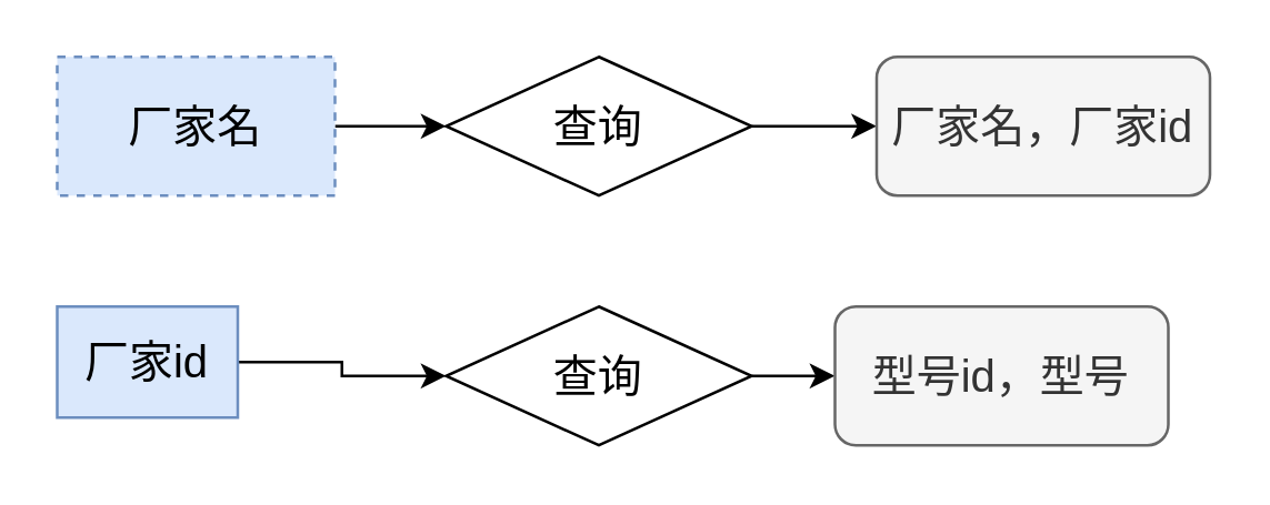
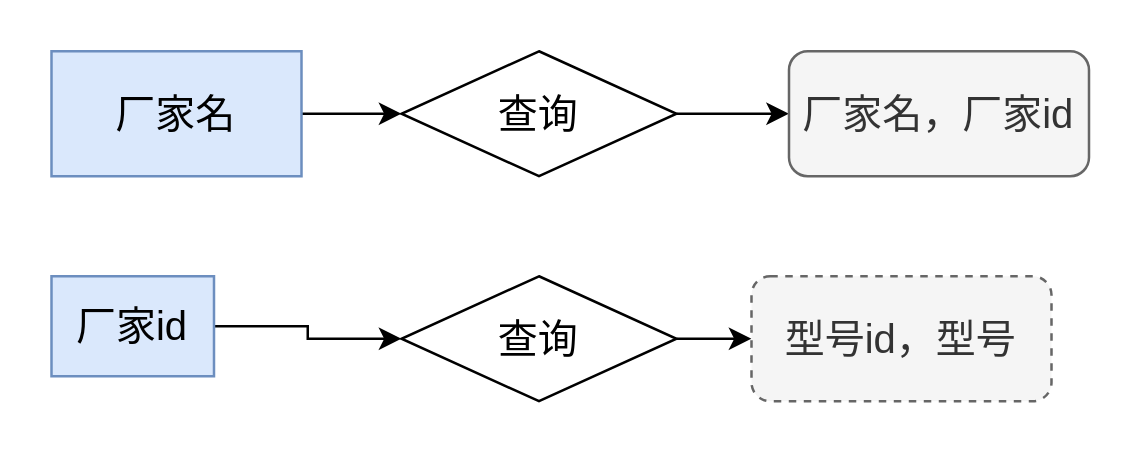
  <mxCell id="0" />
  <mxCell id="1" parent="0" />
  <mxCell id="2" style="edgeStyle=orthogonalEdgeStyle;rounded=0;orthogonalLoop=1;jettySize=auto;html=1;exitX=1;exitY=0.5;exitDx=0;exitDy=0;entryX=0;entryY=0.5;entryDx=0;entryDy=0;fontSize=16;" edge="1" parent="1" source="3" target="5"><mxGeometry relative="1" as="geometry" /></mxCell>
- <mxCell id="3" value="&lt;font style=&quot;font-size: 16px;&quot;&gt;厂家名&lt;/font&gt;" style="rounded=0;whiteSpace=wrap;html=1;fillColor=#dae8fc;strokeColor=#6c8ebf;dashed=1;" vertex="1" parent="1"><mxGeometry x="20" y="20" width="100" height="50" as="geometry" /></mxCell>
+ <mxCell id="3" value="&lt;font style=&quot;font-size: 16px;&quot;&gt;厂家名&lt;/font&gt;" style="rounded=0;whiteSpace=wrap;html=1;fillColor=#dae8fc;strokeColor=#6c8ebf;" vertex="1" parent="1"><mxGeometry x="20" y="20" width="100" height="50" as="geometry" /></mxCell>
  <mxCell id="4" style="edgeStyle=orthogonalEdgeStyle;rounded=0;orthogonalLoop=1;jettySize=auto;html=1;exitX=1;exitY=0.5;exitDx=0;exitDy=0;entryX=0;entryY=0.5;entryDx=0;entryDy=0;fontSize=16;" edge="1" parent="1" source="5" target="6"><mxGeometry relative="1" as="geometry" /></mxCell>
  <mxCell id="5" value="查询" style="rhombus;whiteSpace=wrap;html=1;fontSize=16;" vertex="1" parent="1"><mxGeometry x="160" y="20" width="110" height="50" as="geometry" /></mxCell>
  <mxCell id="6" value="厂家名，厂家id" style="rounded=1;whiteSpace=wrap;html=1;fontSize=16;fillColor=#f5f5f5;strokeColor=#666666;fontColor=#333333;" vertex="1" parent="1"><mxGeometry x="315" y="20" width="120" height="50" as="geometry" /></mxCell>
  <mxCell id="7" style="edgeStyle=orthogonalEdgeStyle;rounded=0;orthogonalLoop=1;jettySize=auto;html=1;exitX=1;exitY=0.5;exitDx=0;exitDy=0;entryX=0;entryY=0.5;entryDx=0;entryDy=0;fontSize=16;" edge="1" parent="1" source="8" target="10"><mxGeometry relative="1" as="geometry" /></mxCell>
  <mxCell id="8" value="&lt;font style=&quot;font-size: 16px;&quot;&gt;厂家id&lt;/font&gt;" style="rounded=0;whiteSpace=wrap;html=1;fillColor=#dae8fc;strokeColor=#6c8ebf;" vertex="1" parent="1"><mxGeometry x="20" y="110" width="65" height="40" as="geometry" /></mxCell>
  <mxCell id="9" style="edgeStyle=orthogonalEdgeStyle;rounded=0;orthogonalLoop=1;jettySize=auto;html=1;exitX=1;exitY=0.5;exitDx=0;exitDy=0;entryX=0;entryY=0.5;entryDx=0;entryDy=0;fontSize=16;" edge="1" parent="1" source="10" target="11"><mxGeometry relative="1" as="geometry" /></mxCell>
  <mxCell id="10" value="查询" style="rhombus;whiteSpace=wrap;html=1;fontSize=16;" vertex="1" parent="1"><mxGeometry x="160" y="110" width="110" height="50" as="geometry" /></mxCell>
- <mxCell id="11" value="型号id，型号" style="rounded=1;whiteSpace=wrap;html=1;fontSize=16;fillColor=#f5f5f5;fontColor=#333333;strokeColor=#666666;" vertex="1" parent="1"><mxGeometry x="300" y="110" width="120" height="50" as="geometry" /></mxCell>
+ <mxCell id="11" value="型号id，型号" style="rounded=1;whiteSpace=wrap;html=1;fontSize=16;fillColor=#f5f5f5;fontColor=#333333;strokeColor=#666666;dashed=1;" vertex="1" parent="1"><mxGeometry x="300" y="110" width="120" height="50" as="geometry" /></mxCell>
